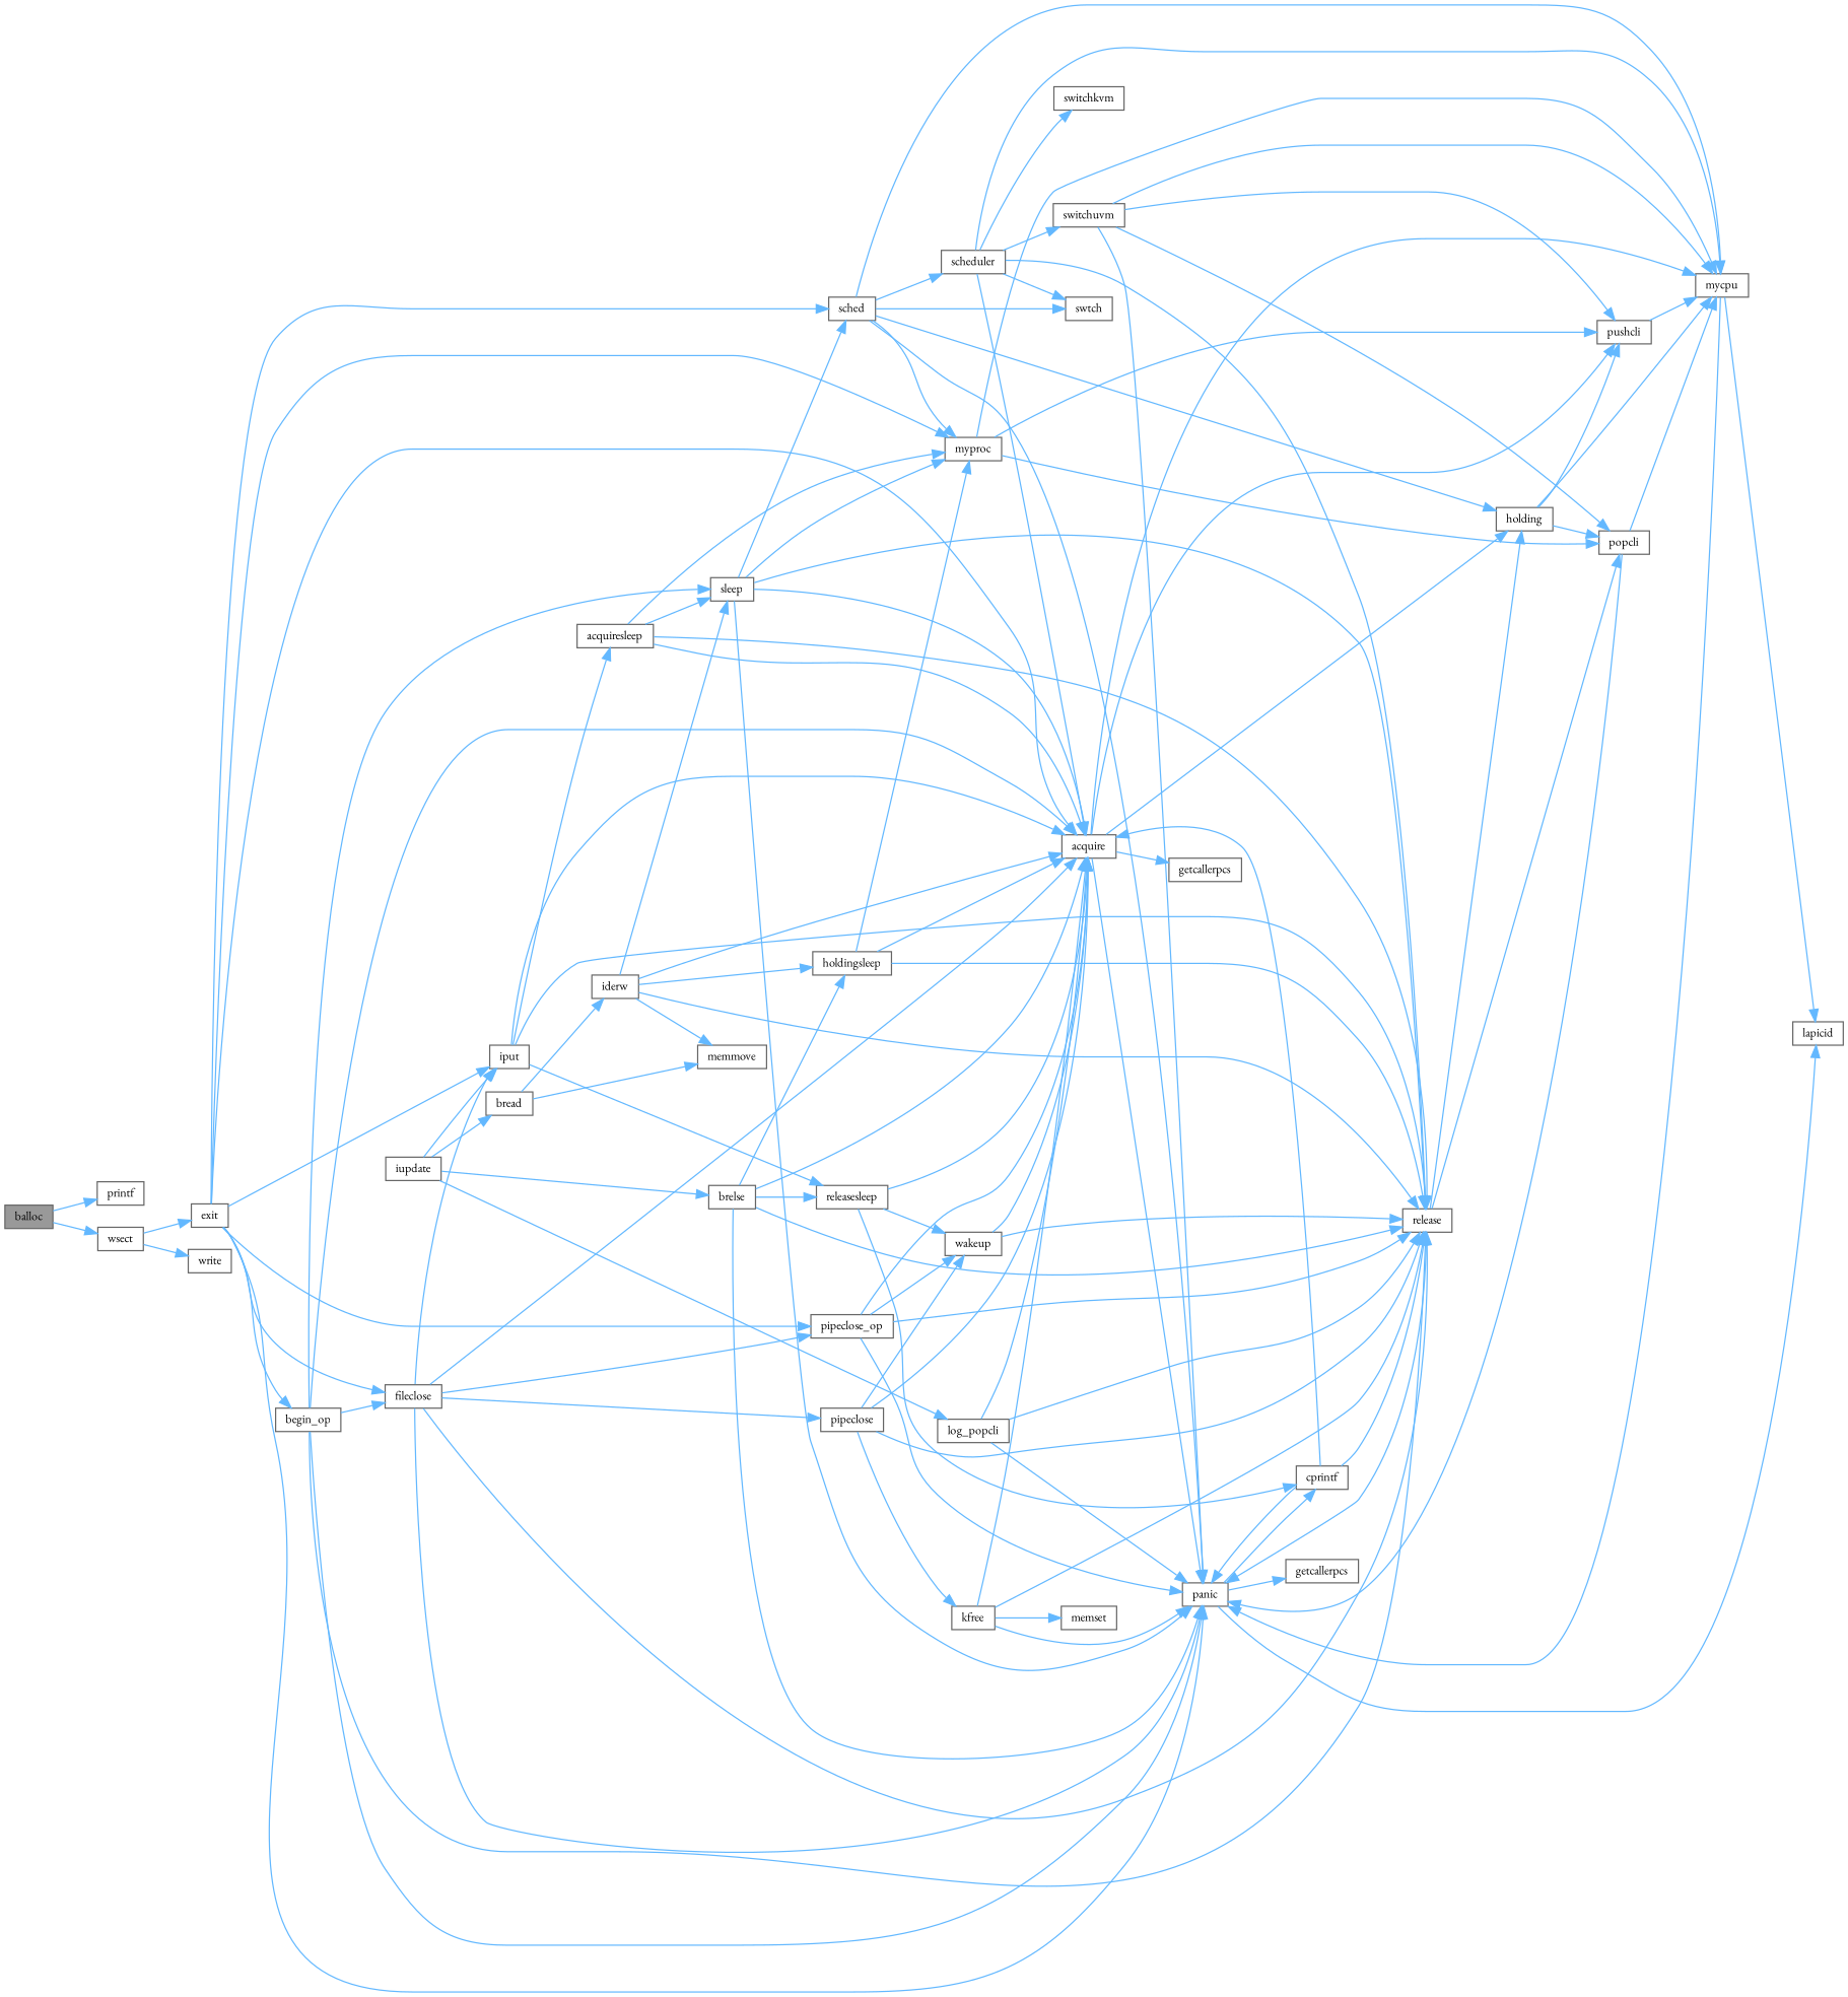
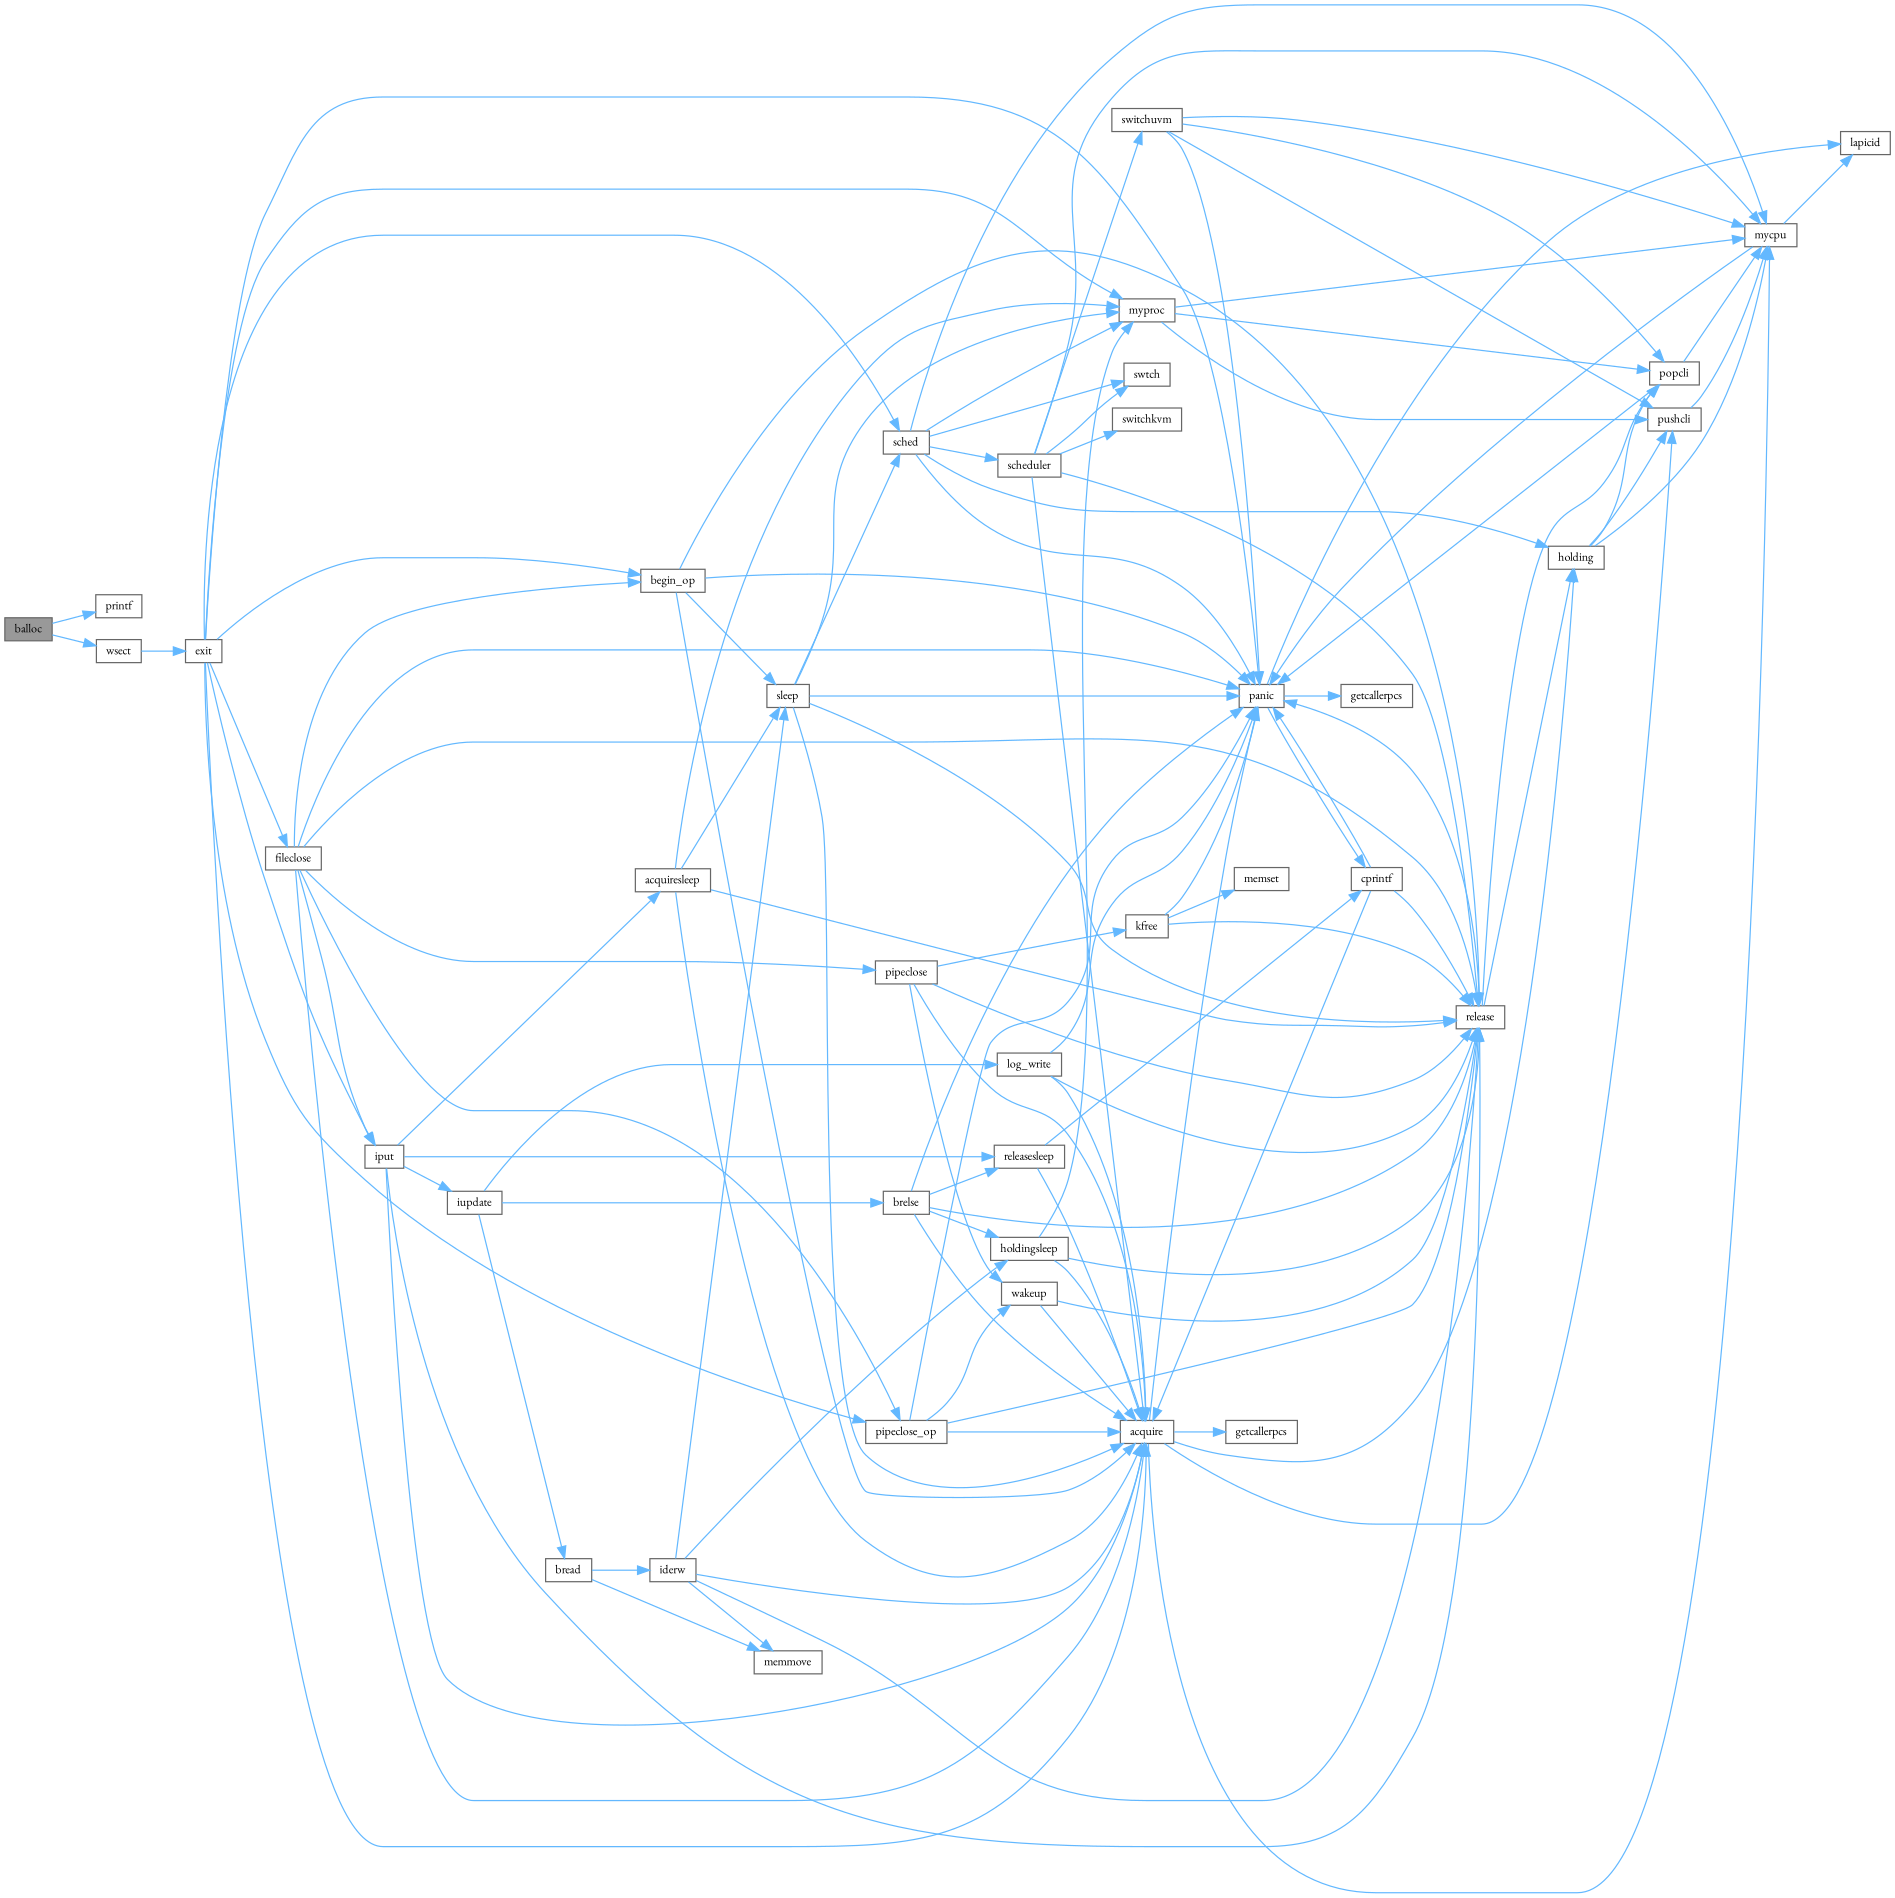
  digraph {
    fontname="EB Garamond"
    rankdir=LR
    node [color=grey40 fillcolor=white fontname="EB Garamond" fontsize=10 shape=box style=filled]
    edge [color=steelblue1 fontname="EB Garamond" fontsize=10 labelfontname=Helvetica labelfontsize=10 style=solid]
    n1 [color=gray40 fillcolor=grey60 fontcolor=black height=0.2 label=balloc width=0.4]
    n2 [height=0.2 label=printf width=0.4]
    n3 [height=0.2 label=wsect width=0.4]
    n4 [height=0.2 label=exit width=0.4]
-   n5 [height=0.2 label=write width=0.4]
    n6 [height=0.2 label=acquire width=0.4]
    n7 [height=0.2 label=panic width=0.4]
    n8 [height=0.2 label=begin_op width=0.4]
    n9 [height=0.2 label=myproc width=0.4]
    n10 [height=0.2 label=sched width=0.4]
    n11 [height=0.2 label=pipeclose_op width=0.4]
    n12 [height=0.2 label=fileclose width=0.4]
    n13 [height=0.2 label=iput width=0.4]
    n14 [height=0.2 label=getcallerpcs width=0.4]
    n15 [height=0.2 label=holding width=0.4]
    n16 [height=0.2 label=mycpu width=0.4]
    n17 [height=0.2 label=pushcli width=0.4]
    n18 [height=0.2 label=lapicid width=0.4]
    n19 [height=0.2 label=cprintf width=0.4]
    n20 [height=0.2 label=getcallerpcs width=0.4]
    n21 [height=0.2 label=release width=0.4]
    n22 [height=0.2 label=sleep width=0.4]
    n23 [height=0.2 label=popcli width=0.4]
    n24 [height=0.2 label=scheduler width=0.4]
    n25 [height=0.2 label=swtch width=0.4]
    n26 [height=0.2 label=wakeup width=0.4]
    n27 [height=0.2 label=pipeclose width=0.4]
    n28 [height=0.2 label=acquiresleep width=0.4]
    n29 [height=0.2 label=iupdate width=0.4]
    n30 [height=0.2 label=releasesleep width=0.4]
    n31 [height=0.2 label=switchkvm width=0.4]
    n32 [height=0.2 label=switchuvm width=0.4]
    n33 [height=0.2 label=kfree width=0.4]
    n34 [height=0.2 label=bread width=0.4]
    n35 [height=0.2 label=brelse width=0.4]
-   n36 [height=0.2 label=log_popcli width=0.4]
+   n36 [height=0.2 label=log_write width=0.4]
    n37 [height=0.2 label=memmove width=0.4]
    n38 [height=0.2 label=iderw width=0.4]
    n39 [height=0.2 label=holdingsleep width=0.4]
    n40 [height=0.2 label=memset width=0.4]
    n1 -> n2
    n1 -> n3
    n3 -> n4
-   n3 -> n5
    n4 -> n6
    n4 -> n7
    n4 -> n8
    n4 -> n9
    n4 -> n10
    n4 -> n11
    n4 -> n12
    n4 -> n13
    n6 -> n7
    n6 -> n14
    n6 -> n15
    n6 -> n16
    n6 -> n17
    n7 -> n18
    n7 -> n19
    n7 -> n20
    n8 -> n6
    n8 -> n7
    n8 -> n21
    n8 -> n22
    n9 -> n16
    n9 -> n17
    n9 -> n23
    n10 -> n7
    n10 -> n9
    n10 -> n15
    n10 -> n16
    n10 -> n24
    n10 -> n25
    n11 -> n6
    n11 -> n7
    n11 -> n21
    n11 -> n26
    n12 -> n6
    n12 -> n7
-   n8 -> n12
+   n12 -> n8
    n12 -> n11
    n12 -> n13
    n12 -> n21
    n12 -> n27
    n13 -> n6
    n13 -> n21
    n13 -> n28
-   n29 -> n13
+   n13 -> n29
    n13 -> n30
    n15 -> n16
    n15 -> n17
    n15 -> n23
    n16 -> n7
    n16 -> n18
    n17 -> n16
    n19 -> n6
    n19 -> n7
    n19 -> n21
    n21 -> n7
    n21 -> n15
    n21 -> n23
    n22 -> n6
    n22 -> n7
    n22 -> n9
    n22 -> n10
    n22 -> n21
    n23 -> n7
    n23 -> n16
    n24 -> n6
    n24 -> n16
    n24 -> n21
    n24 -> n25
    n24 -> n31
    n24 -> n32
    n26 -> n6
    n26 -> n21
    n27 -> n6
    n27 -> n21
    n27 -> n26
    n27 -> n33
    n28 -> n6
    n28 -> n9
    n28 -> n21
    n28 -> n22
    n29 -> n34
    n29 -> n35
    n29 -> n36
    n30 -> n6
    n30 -> n19
-   n30 -> n26
    n32 -> n7
    n32 -> n16
    n32 -> n17
    n32 -> n23
-   n33 -> n6
    n33 -> n7
    n33 -> n21
    n33 -> n40
    n34 -> n37
    n34 -> n38
    n35 -> n6
    n35 -> n7
    n35 -> n21
    n35 -> n30
    n35 -> n39
    n36 -> n6
    n36 -> n7
    n36 -> n21
    n38 -> n6
    n38 -> n21
    n38 -> n22
    n38 -> n37
    n38 -> n39
    n39 -> n6
    n39 -> n9
    n39 -> n21
  }
